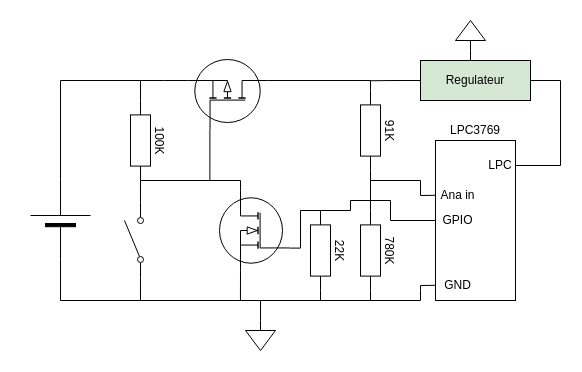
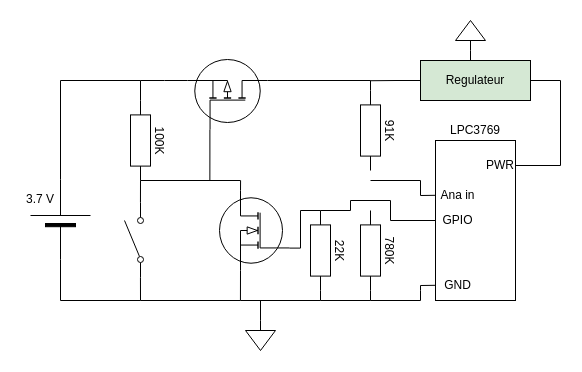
  <mxCell id="0" />
  <mxCell id="1" parent="0" />
  <mxCell id="2" style="edgeStyle=orthogonalEdgeStyle;rounded=0;orthogonalLoop=1;jettySize=auto;html=1;exitX=1;exitY=0.5;exitDx=0;exitDy=0;exitPerimeter=0;entryX=0;entryY=0.5;entryDx=0;entryDy=0;entryPerimeter=0;endArrow=none;endFill=0;" edge="1" parent="1" source="4" target="7"><mxGeometry relative="1" as="geometry" /></mxCell>
  <mxCell id="3" style="edgeStyle=orthogonalEdgeStyle;rounded=0;orthogonalLoop=1;jettySize=auto;html=1;exitX=0;exitY=0.5;exitDx=0;exitDy=0;exitPerimeter=0;entryX=0;entryY=0.84;entryDx=0;entryDy=0;entryPerimeter=0;endArrow=none;endFill=0;" edge="1" parent="1" source="4" target="12"><mxGeometry relative="1" as="geometry"><Array as="points"><mxPoint x="60" y="300" /><mxPoint x="140" y="300" /></Array></mxGeometry></mxCell>
  <mxCell id="4" value="" style="verticalLabelPosition=bottom;shadow=0;dashed=0;align=center;fillColor=#000000;html=1;verticalAlign=top;strokeWidth=1;shape=mxgraph.electrical.miscellaneous.monocell_battery;rotation=-90;" vertex="1" parent="1"><mxGeometry x="20" y="189" width="80" height="60" as="geometry" /></mxCell>
+ <mxCell id="5" value="3.7 V" style="text;html=1;strokeColor=none;fillColor=none;align=center;verticalAlign=middle;whiteSpace=wrap;rounded=0;labelBackgroundColor=none;" vertex="1" parent="1"><mxGeometry x="20" y="189" width="40" height="20" as="geometry" /></mxCell>
  <mxCell id="6" style="edgeStyle=orthogonalEdgeStyle;rounded=0;orthogonalLoop=1;jettySize=auto;html=1;exitX=1;exitY=0.5;exitDx=0;exitDy=0;exitPerimeter=0;entryX=1;entryY=0.84;entryDx=0;entryDy=0;entryPerimeter=0;endArrow=none;endFill=0;" edge="1" parent="1" source="7" target="12"><mxGeometry relative="1" as="geometry" /></mxCell>
  <mxCell id="7" value="100K" style="pointerEvents=1;verticalLabelPosition=top;shadow=0;dashed=0;align=center;html=1;verticalAlign=bottom;shape=mxgraph.electrical.resistors.resistor_1;labelBackgroundColor=none;rotation=90;labelPosition=center;" vertex="1" parent="1"><mxGeometry x="100" y="130" width="80" height="20" as="geometry" /></mxCell>
  <mxCell id="8" style="edgeStyle=orthogonalEdgeStyle;rounded=0;orthogonalLoop=1;jettySize=auto;html=1;exitX=0.7;exitY=1;exitDx=0;exitDy=0;exitPerimeter=0;endArrow=none;endFill=0;" edge="1" parent="1" source="11"><mxGeometry relative="1" as="geometry"><mxPoint x="140" y="80" as="targetPoint" /></mxGeometry></mxCell>
  <mxCell id="9" style="edgeStyle=orthogonalEdgeStyle;rounded=0;orthogonalLoop=1;jettySize=auto;html=1;exitX=0;exitY=0.72;exitDx=0;exitDy=0;exitPerimeter=0;endArrow=none;endFill=0;" edge="1" parent="1" source="11"><mxGeometry relative="1" as="geometry"><mxPoint x="209.36" y="180" as="targetPoint" /></mxGeometry></mxCell>
  <mxCell id="10" style="edgeStyle=orthogonalEdgeStyle;rounded=0;orthogonalLoop=1;jettySize=auto;html=1;exitX=0.7;exitY=0;exitDx=0;exitDy=0;exitPerimeter=0;entryX=0;entryY=0.5;entryDx=0;entryDy=0;entryPerimeter=0;endArrow=none;endFill=0;" edge="1" parent="1" source="11" target="24"><mxGeometry relative="1" as="geometry"><Array as="points"><mxPoint x="370" y="80" /></Array></mxGeometry></mxCell>
  <mxCell id="11" value="" style="verticalLabelPosition=bottom;shadow=0;dashed=0;align=center;html=1;verticalAlign=top;shape=mxgraph.electrical.mosfets1.mosfet_ic_p;labelBackgroundColor=none;rotation=-90;flipH=0;flipV=1;" vertex="1" parent="1"><mxGeometry x="192" y="54" width="70" height="80" as="geometry" /></mxCell>
  <mxCell id="12" value="" style="pointerEvents=1;verticalLabelPosition=bottom;shadow=0;dashed=0;align=center;html=1;verticalAlign=top;shape=mxgraph.electrical.electro-mechanical.simple_switch;labelBackgroundColor=none;rotation=-90;" vertex="1" parent="1"><mxGeometry x="96" y="230" width="75" height="19" as="geometry" /></mxCell>
  <mxCell id="13" style="edgeStyle=orthogonalEdgeStyle;rounded=0;orthogonalLoop=1;jettySize=auto;html=1;exitX=0.7;exitY=0;exitDx=0;exitDy=0;exitPerimeter=0;endArrow=none;endFill=0;" edge="1" parent="1" source="16"><mxGeometry relative="1" as="geometry"><mxPoint x="240.08" y="180" as="targetPoint" /></mxGeometry></mxCell>
  <mxCell id="14" style="edgeStyle=orthogonalEdgeStyle;rounded=0;orthogonalLoop=1;jettySize=auto;html=1;exitX=0.7;exitY=1;exitDx=0;exitDy=0;exitPerimeter=0;endArrow=none;endFill=0;" edge="1" parent="1" source="16"><mxGeometry relative="1" as="geometry"><mxPoint x="239.935" y="300" as="targetPoint" /></mxGeometry></mxCell>
  <mxCell id="15" style="edgeStyle=orthogonalEdgeStyle;rounded=0;orthogonalLoop=1;jettySize=auto;html=1;exitX=0;exitY=0.72;exitDx=0;exitDy=0;exitPerimeter=0;entryX=0;entryY=0.5;entryDx=0;entryDy=0;entryPerimeter=0;endArrow=none;endFill=0;" edge="1" parent="1" source="16" target="20"><mxGeometry relative="1" as="geometry"><Array as="points"><mxPoint x="300" y="248" /><mxPoint x="300" y="210" /></Array></mxGeometry></mxCell>
  <mxCell id="16" value="" style="verticalLabelPosition=bottom;shadow=0;dashed=0;align=center;html=1;verticalAlign=top;shape=mxgraph.electrical.mosfets1.mosfet_ic_n;labelBackgroundColor=none;flipH=1;" vertex="1" parent="1"><mxGeometry x="219" y="190" width="70" height="80" as="geometry" /></mxCell>
  <mxCell id="17" value="" style="endArrow=none;html=1;rounded=0;exitX=1;exitY=0.5;exitDx=0;exitDy=0;exitPerimeter=0;" edge="1" parent="1" source="7"><mxGeometry width="50" height="50" relative="1" as="geometry"><mxPoint x="190" y="190" as="sourcePoint" /><mxPoint x="240" y="180" as="targetPoint" /></mxGeometry></mxCell>
  <mxCell id="18" value="" style="endArrow=none;html=1;rounded=0;" edge="1" parent="1"><mxGeometry width="50" height="50" relative="1" as="geometry"><mxPoint x="140" y="300" as="sourcePoint" /><mxPoint x="240" y="300" as="targetPoint" /></mxGeometry></mxCell>
  <mxCell id="19" style="edgeStyle=orthogonalEdgeStyle;rounded=0;orthogonalLoop=1;jettySize=auto;html=1;exitX=1;exitY=0.5;exitDx=0;exitDy=0;exitPerimeter=0;endArrow=none;endFill=0;" edge="1" parent="1" source="20"><mxGeometry relative="1" as="geometry"><mxPoint x="240" y="300" as="targetPoint" /><Array as="points"><mxPoint x="320" y="300" /></Array></mxGeometry></mxCell>
  <mxCell id="20" value="22K" style="pointerEvents=1;verticalLabelPosition=top;shadow=0;dashed=0;align=center;html=1;verticalAlign=bottom;shape=mxgraph.electrical.resistors.resistor_1;labelBackgroundColor=none;rotation=90;labelPosition=center;" vertex="1" parent="1"><mxGeometry x="280" y="240" width="80" height="20" as="geometry" /></mxCell>
  <mxCell id="21" style="edgeStyle=orthogonalEdgeStyle;rounded=0;orthogonalLoop=1;jettySize=auto;html=1;exitX=1;exitY=0.5;exitDx=0;exitDy=0;exitPerimeter=0;endArrow=none;endFill=0;" edge="1" parent="1" source="22"><mxGeometry relative="1" as="geometry"><mxPoint x="320" y="300" as="targetPoint" /><Array as="points"><mxPoint x="370" y="300" /></Array></mxGeometry></mxCell>
  <mxCell id="22" value="780K" style="pointerEvents=1;verticalLabelPosition=top;shadow=0;dashed=0;align=center;html=1;verticalAlign=bottom;shape=mxgraph.electrical.resistors.resistor_1;labelBackgroundColor=none;rotation=90;labelPosition=center;" vertex="1" parent="1"><mxGeometry x="330" y="240" width="80" height="20" as="geometry" /></mxCell>
- <mxCell id="23" style="edgeStyle=orthogonalEdgeStyle;rounded=0;orthogonalLoop=1;jettySize=auto;html=1;exitX=1;exitY=0.5;exitDx=0;exitDy=0;exitPerimeter=0;entryX=0;entryY=0.5;entryDx=0;entryDy=0;entryPerimeter=0;endArrow=none;endFill=0;" edge="1" parent="1" source="24" target="22"><mxGeometry relative="1" as="geometry" /></mxCell>
  <mxCell id="24" value="91K" style="pointerEvents=1;verticalLabelPosition=top;shadow=0;dashed=0;align=center;html=1;verticalAlign=bottom;shape=mxgraph.electrical.resistors.resistor_1;labelBackgroundColor=none;rotation=90;labelPosition=center;" vertex="1" parent="1"><mxGeometry x="330" y="120" width="80" height="20" as="geometry" /></mxCell>
  <mxCell id="25" style="edgeStyle=orthogonalEdgeStyle;rounded=0;orthogonalLoop=1;jettySize=auto;html=1;exitX=0;exitY=0.5;exitDx=0;exitDy=0;endArrow=none;endFill=0;" edge="1" parent="1" source="27"><mxGeometry relative="1" as="geometry"><mxPoint x="370" y="80.238" as="targetPoint" /></mxGeometry></mxCell>
  <mxCell id="26" style="edgeStyle=orthogonalEdgeStyle;rounded=0;orthogonalLoop=1;jettySize=auto;html=1;exitX=1;exitY=0.5;exitDx=0;exitDy=0;endArrow=none;endFill=0;entryX=1;entryY=0.5;entryDx=0;entryDy=0;" edge="1" parent="1" source="27" target="43"><mxGeometry relative="1" as="geometry"><mxPoint x="560" y="170" as="targetPoint" /><Array as="points"><mxPoint x="560" y="80" /><mxPoint x="560" y="165" /></Array></mxGeometry></mxCell>
  <mxCell id="27" value="Regulateur" style="rounded=0;whiteSpace=wrap;html=1;labelBackgroundColor=none;fillColor=#d5e8d4;" vertex="1" parent="1"><mxGeometry x="420" y="60" width="110" height="40" as="geometry" /></mxCell>
  <mxCell id="28" value="" style="rounded=0;whiteSpace=wrap;html=1;labelBackgroundColor=none;" vertex="1" parent="1"><mxGeometry x="435" y="140" width="80" height="160" as="geometry" /></mxCell>
  <mxCell id="29" value="Ana in" style="text;html=1;strokeColor=none;fillColor=none;align=center;verticalAlign=middle;whiteSpace=wrap;rounded=0;labelBackgroundColor=none;" vertex="1" parent="1"><mxGeometry x="435" y="190" width="45" height="9" as="geometry" /></mxCell>
  <mxCell id="30" value="GPIO" style="text;html=1;strokeColor=none;fillColor=none;align=center;verticalAlign=middle;whiteSpace=wrap;rounded=0;labelBackgroundColor=none;" vertex="1" parent="1"><mxGeometry x="435" y="215.5" width="45" height="9" as="geometry" /></mxCell>
  <mxCell id="31" value="GND" style="text;html=1;strokeColor=none;fillColor=none;align=center;verticalAlign=middle;whiteSpace=wrap;rounded=0;labelBackgroundColor=none;" vertex="1" parent="1"><mxGeometry x="435" y="280" width="45" height="9" as="geometry" /></mxCell>
  <mxCell id="32" value="" style="endArrow=none;html=1;rounded=0;exitX=0;exitY=0.5;exitDx=0;exitDy=0;exitPerimeter=0;" edge="1" parent="1" source="20"><mxGeometry width="50" height="50" relative="1" as="geometry"><mxPoint x="380" y="230" as="sourcePoint" /><mxPoint x="350" y="210" as="targetPoint" /></mxGeometry></mxCell>
  <mxCell id="33" value="" style="endArrow=none;html=1;rounded=0;" edge="1" parent="1"><mxGeometry width="50" height="50" relative="1" as="geometry"><mxPoint x="350" y="210" as="sourcePoint" /><mxPoint x="350" y="200" as="targetPoint" /></mxGeometry></mxCell>
  <mxCell id="34" value="" style="endArrow=none;html=1;rounded=0;" edge="1" parent="1"><mxGeometry width="50" height="50" relative="1" as="geometry"><mxPoint x="350" y="200" as="sourcePoint" /><mxPoint x="390" y="200" as="targetPoint" /></mxGeometry></mxCell>
  <mxCell id="35" value="" style="endArrow=none;html=1;rounded=0;" edge="1" parent="1"><mxGeometry width="50" height="50" relative="1" as="geometry"><mxPoint x="390" y="200" as="sourcePoint" /><mxPoint x="390" y="220" as="targetPoint" /></mxGeometry></mxCell>
  <mxCell id="36" value="" style="endArrow=none;html=1;rounded=0;entryX=0;entryY=0.5;entryDx=0;entryDy=0;" edge="1" parent="1" target="30"><mxGeometry width="50" height="50" relative="1" as="geometry"><mxPoint x="390" y="220" as="sourcePoint" /><mxPoint x="420" y="190" as="targetPoint" /></mxGeometry></mxCell>
  <mxCell id="37" value="" style="endArrow=none;html=1;rounded=0;" edge="1" parent="1"><mxGeometry width="50" height="50" relative="1" as="geometry"><mxPoint x="370" y="300" as="sourcePoint" /><mxPoint x="420" y="300" as="targetPoint" /></mxGeometry></mxCell>
  <mxCell id="38" value="" style="endArrow=none;html=1;rounded=0;" edge="1" parent="1"><mxGeometry width="50" height="50" relative="1" as="geometry"><mxPoint x="420" y="300" as="sourcePoint" /><mxPoint x="420" y="290" as="targetPoint" /></mxGeometry></mxCell>
  <mxCell id="39" value="" style="endArrow=none;html=1;rounded=0;" edge="1" parent="1" target="31"><mxGeometry width="50" height="50" relative="1" as="geometry"><mxPoint x="420" y="290" as="sourcePoint" /><mxPoint x="440" y="240" as="targetPoint" /><Array as="points"><mxPoint x="420" y="285" /></Array></mxGeometry></mxCell>
  <mxCell id="40" value="LPC3769" style="text;html=1;strokeColor=none;fillColor=none;align=center;verticalAlign=middle;whiteSpace=wrap;rounded=0;labelBackgroundColor=none;" vertex="1" parent="1"><mxGeometry x="445" y="125" width="60" height="10" as="geometry" /></mxCell>
  <mxCell id="41" value="" style="endArrow=none;html=1;rounded=0;" edge="1" parent="1"><mxGeometry width="50" height="50" relative="1" as="geometry"><mxPoint x="370" y="180" as="sourcePoint" /><mxPoint x="420" y="180" as="targetPoint" /></mxGeometry></mxCell>
  <mxCell id="42" value="" style="endArrow=none;html=1;rounded=0;" edge="1" parent="1" target="29"><mxGeometry width="50" height="50" relative="1" as="geometry"><mxPoint x="420" y="180" as="sourcePoint" /><mxPoint x="435" y="194.5" as="targetPoint" /><Array as="points"><mxPoint x="420" y="195" /></Array></mxGeometry></mxCell>
- <mxCell id="43" value="LPC" style="text;html=1;strokeColor=none;fillColor=none;align=center;verticalAlign=middle;whiteSpace=wrap;rounded=0;labelBackgroundColor=none;" vertex="1" parent="1"><mxGeometry x="485" y="160" width="30" height="10" as="geometry" /></mxCell>
+ <mxCell id="43" value="PWR" style="text;html=1;strokeColor=none;fillColor=none;align=center;verticalAlign=middle;whiteSpace=wrap;rounded=0;labelBackgroundColor=none;" vertex="1" parent="1"><mxGeometry x="485" y="160" width="30" height="10" as="geometry" /></mxCell>
  <mxCell id="44" value="" style="pointerEvents=1;verticalLabelPosition=bottom;shadow=0;dashed=0;align=center;html=1;verticalAlign=top;shape=mxgraph.electrical.signal_sources.signal_ground;labelBackgroundColor=none;" vertex="1" parent="1"><mxGeometry x="245" y="320" width="30" height="30" as="geometry" /></mxCell>
  <mxCell id="45" value="" style="endArrow=none;html=1;rounded=0;exitX=0.5;exitY=0;exitDx=0;exitDy=0;exitPerimeter=0;" edge="1" parent="1" source="44"><mxGeometry width="50" height="50" relative="1" as="geometry"><mxPoint x="270" y="350" as="sourcePoint" /><mxPoint x="260" y="300" as="targetPoint" /></mxGeometry></mxCell>
  <mxCell id="46" style="edgeStyle=orthogonalEdgeStyle;rounded=0;orthogonalLoop=1;jettySize=auto;html=1;exitX=0.5;exitY=0;exitDx=0;exitDy=0;exitPerimeter=0;endArrow=none;endFill=0;" edge="1" parent="1" source="47" target="27"><mxGeometry relative="1" as="geometry"><Array as="points"><mxPoint x="470" y="60" /><mxPoint x="470" y="60" /></Array></mxGeometry></mxCell>
  <mxCell id="47" value="" style="pointerEvents=1;verticalLabelPosition=bottom;shadow=0;dashed=0;align=center;html=1;verticalAlign=top;shape=mxgraph.electrical.signal_sources.signal_ground;labelBackgroundColor=none;rotation=-180;" vertex="1" parent="1"><mxGeometry x="455" y="20" width="30" height="30" as="geometry" /></mxCell>
